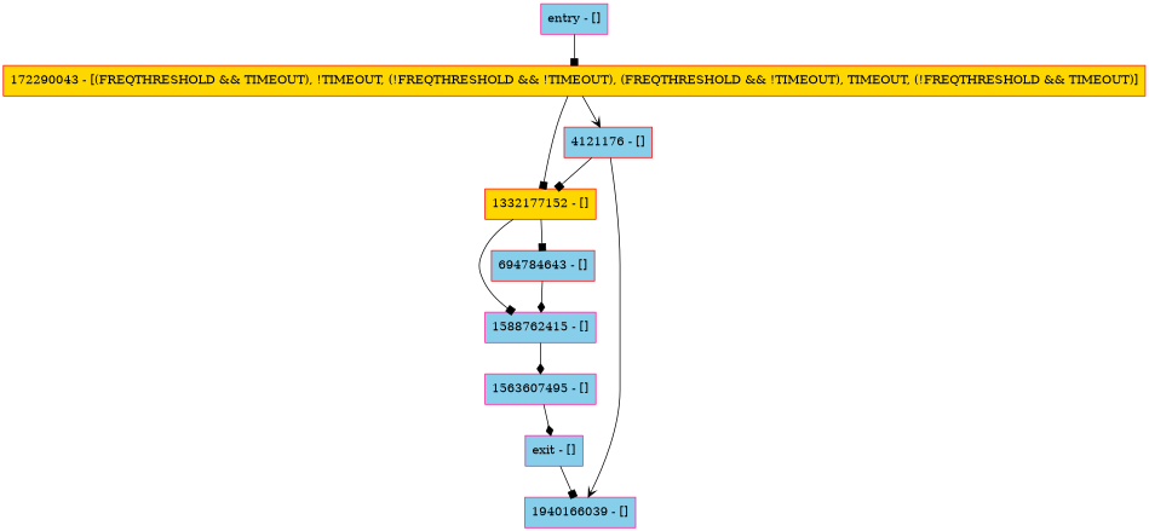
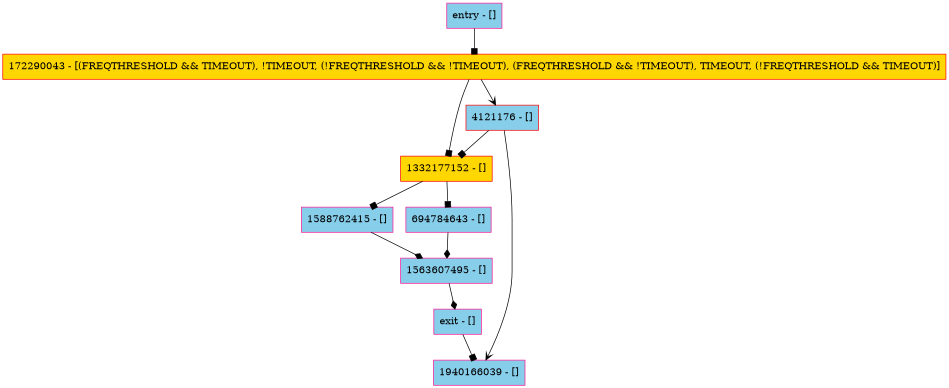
  digraph {
    node [color=deeppink fillcolor=skyblue shape=record style=filled]
    edge [arrowhead=box]
    n1 [label="entry - []"]
    n2 [color=red fillcolor=gold label="172290043 - [(FREQTHRESHOLD && TIMEOUT), !TIMEOUT, (!FREQTHRESHOLD && !TIMEOUT), (FREQTHRESHOLD && !TIMEOUT), TIMEOUT, (!FREQTHRESHOLD && TIMEOUT)]"]
    n3 [color=red fillcolor=gold label="1332177152 - []"]
    n4 [color=red label="4121176 - []"]
    n5 [label="exit - []"]
    n6 [label="1940166039 - []"]
    n7 [label="1588762415 - []"]
    n8 [label="1563607495 - []"]
-   n9 [color=red label="694784643 - []"]
+   n9 [label="694784643 - []"]
    n1 -> n2
    n2 -> n3
    n2 -> n4 [arrowhead=vee]
    n3 -> n7
    n3 -> n9
    n4 -> n3
    n4 -> n6 [arrowhead=vee]
    n5 -> n6
    n7 -> n8 [arrowhead=diamond]
    n8 -> n5 [arrowhead=diamond]
-   n9 -> n7 [arrowhead=diamond]
+   n9 -> n8 [arrowhead=diamond]
  }
